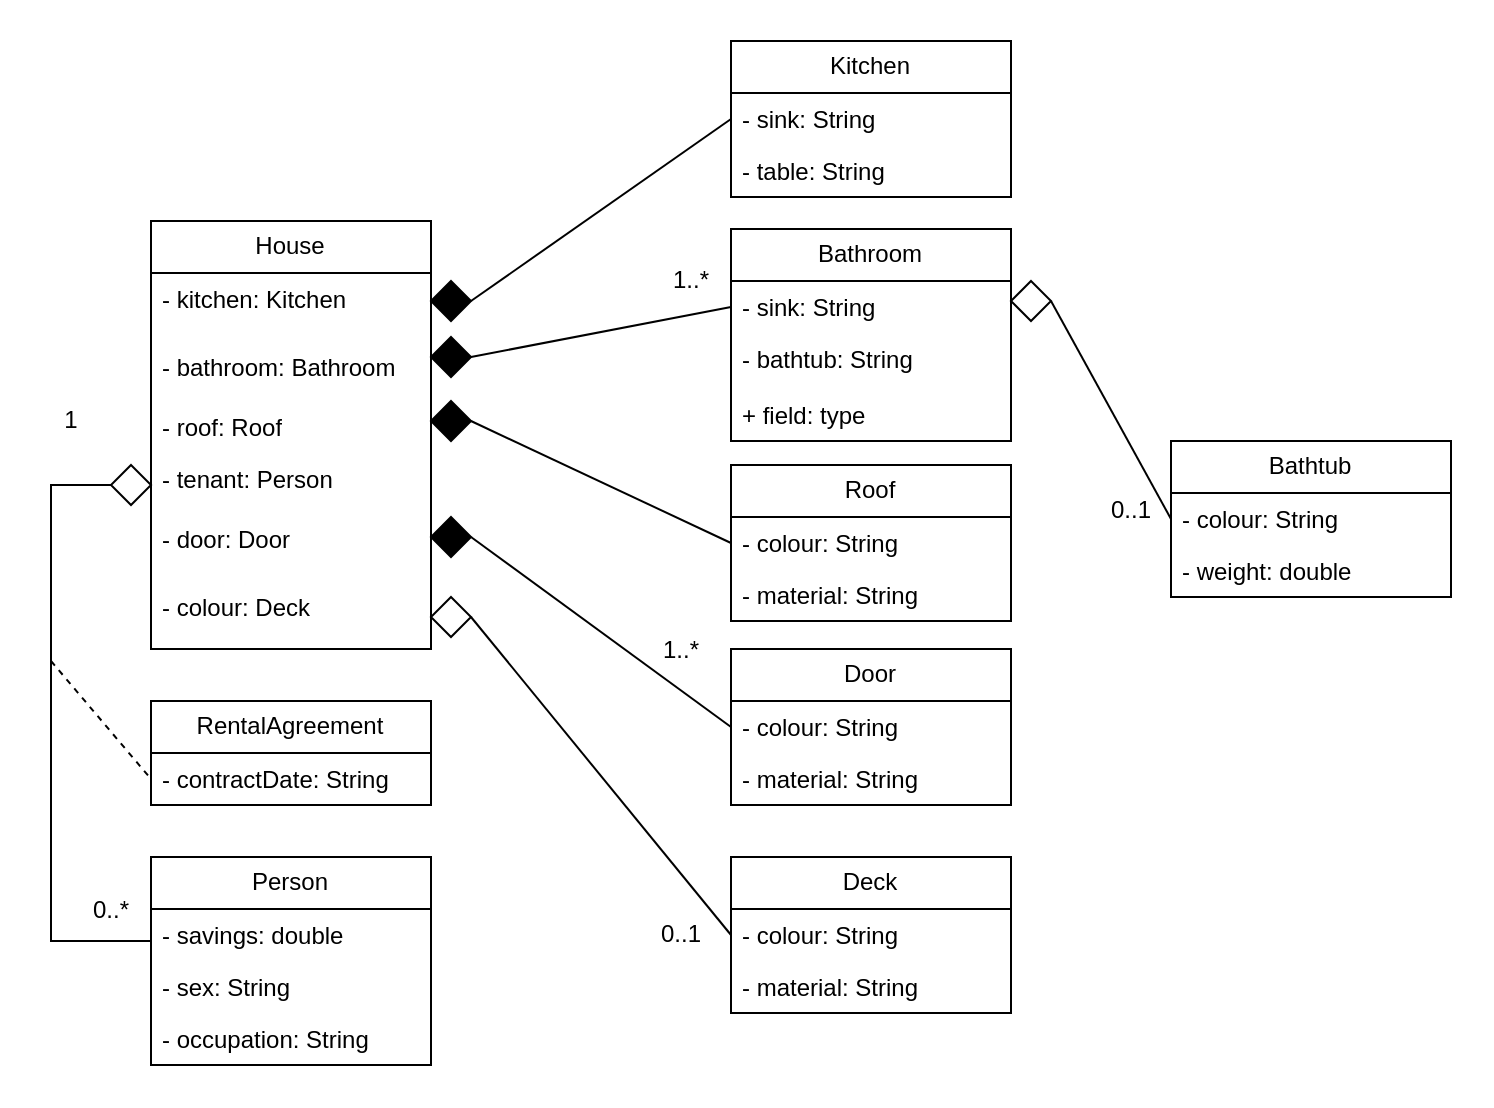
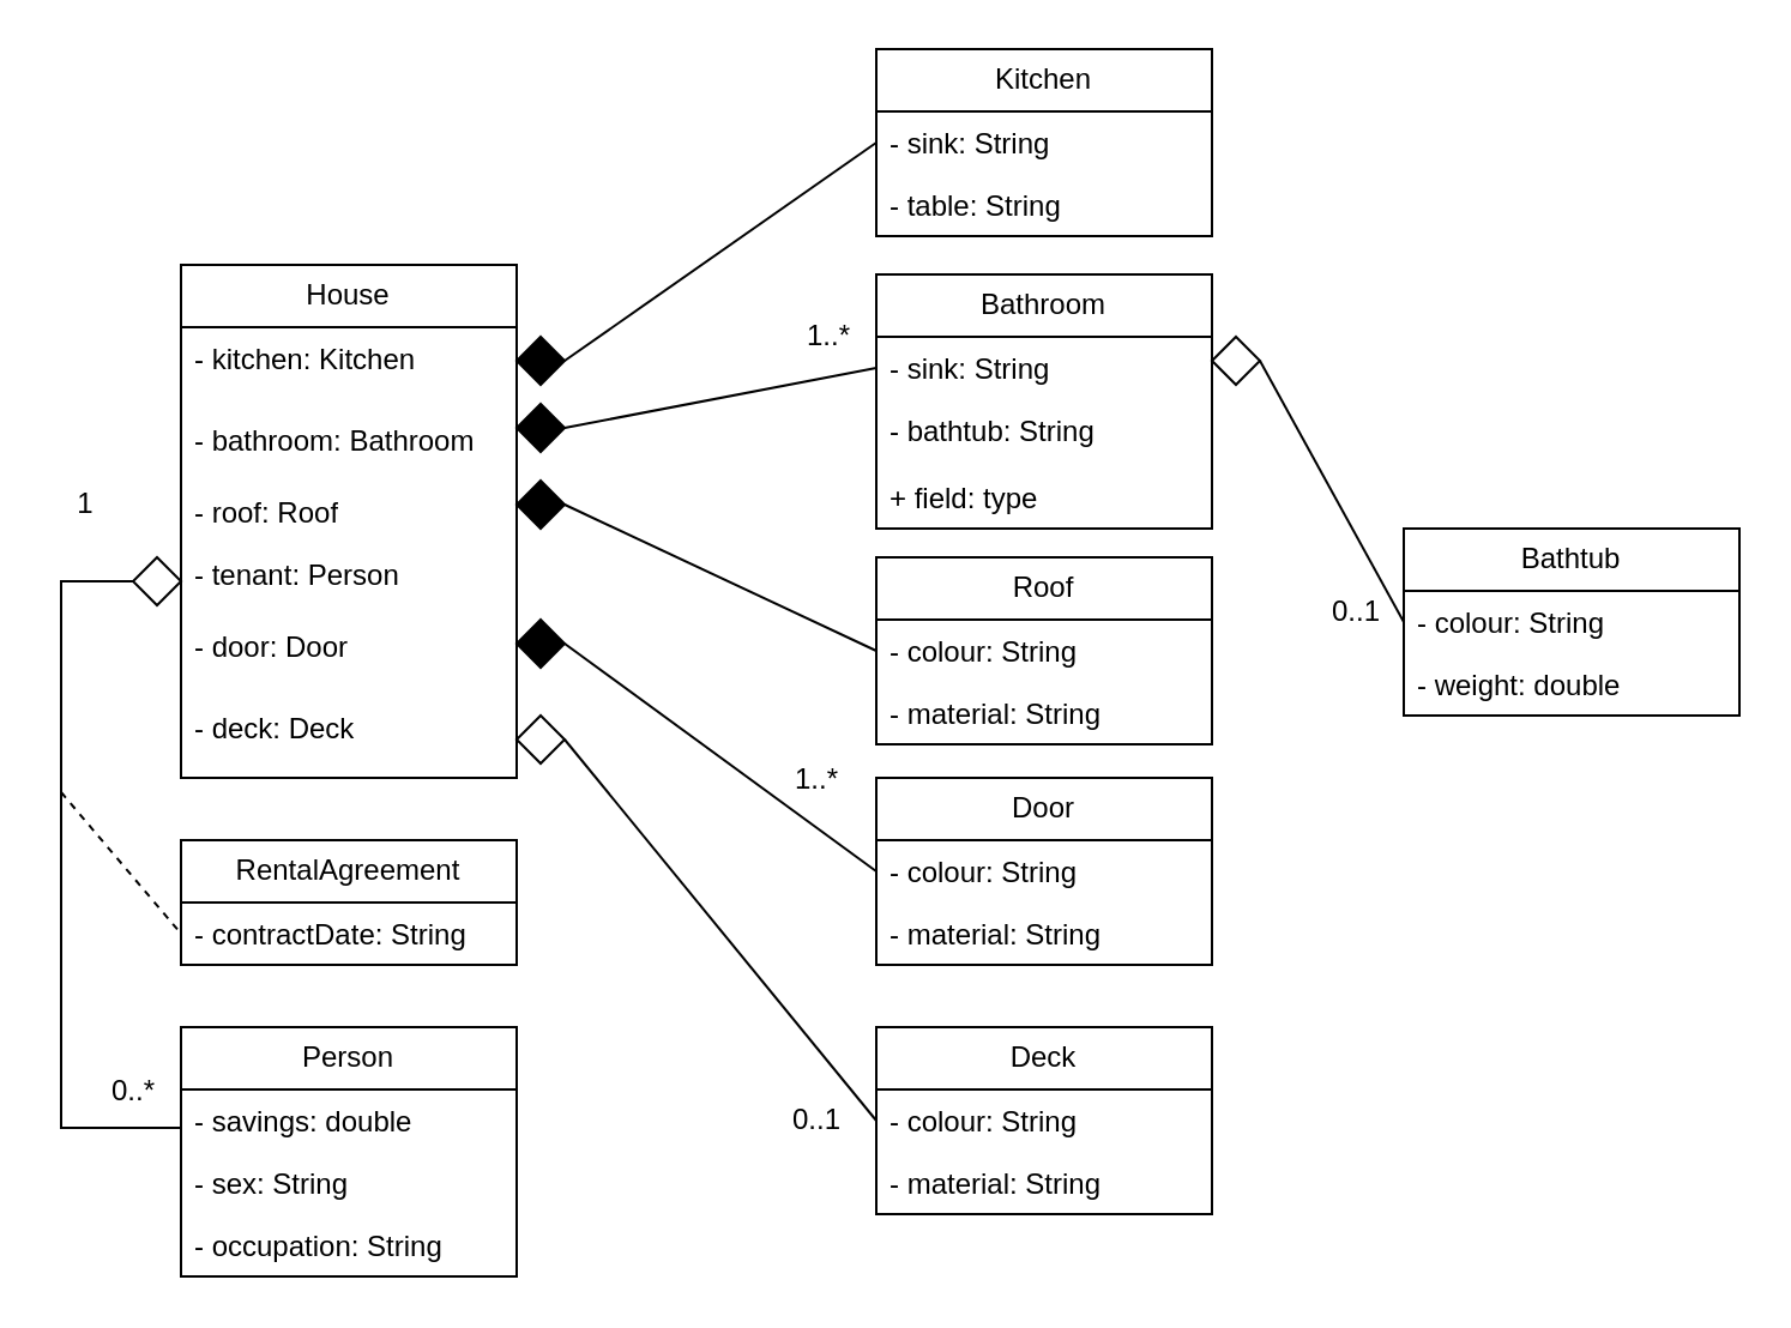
  <mxCell id="0" />
  <mxCell id="1" parent="0" />
  <mxCell id="2" value="House" style="swimlane;fontStyle=0;childLayout=stackLayout;horizontal=1;startSize=26;fillColor=none;horizontalStack=0;resizeParent=1;resizeParentMax=0;resizeLast=0;collapsible=1;marginBottom=0;whiteSpace=wrap;html=1;" vertex="1" parent="1"><mxGeometry x="75" y="110" width="140" height="214" as="geometry" /></mxCell>
  <mxCell id="3" value="- kitchen: Kitchen" style="text;strokeColor=none;fillColor=none;align=left;verticalAlign=top;spacingLeft=4;spacingRight=4;overflow=hidden;rotatable=0;points=[[0,0.5],[1,0.5]];portConstraint=eastwest;whiteSpace=wrap;html=1;" vertex="1" parent="2"><mxGeometry y="26" width="140" height="34" as="geometry" /></mxCell>
  <mxCell id="4" value="- bathroom: Bathroom" style="text;strokeColor=none;fillColor=none;align=left;verticalAlign=top;spacingLeft=4;spacingRight=4;overflow=hidden;rotatable=0;points=[[0,0.5],[1,0.5]];portConstraint=eastwest;whiteSpace=wrap;html=1;" vertex="1" parent="2"><mxGeometry y="60" width="140" height="30" as="geometry" /></mxCell>
  <mxCell id="5" value="- roof: Roof" style="text;strokeColor=none;fillColor=none;align=left;verticalAlign=top;spacingLeft=4;spacingRight=4;overflow=hidden;rotatable=0;points=[[0,0.5],[1,0.5]];portConstraint=eastwest;whiteSpace=wrap;html=1;" vertex="1" parent="2"><mxGeometry y="90" width="140" height="26" as="geometry" /></mxCell>
  <mxCell id="6" value="- tenant: Person" style="text;strokeColor=none;fillColor=none;align=left;verticalAlign=top;spacingLeft=4;spacingRight=4;overflow=hidden;rotatable=0;points=[[0,0.5],[1,0.5]];portConstraint=eastwest;whiteSpace=wrap;html=1;" vertex="1" parent="2"><mxGeometry y="116" width="140" height="30" as="geometry" /></mxCell>
  <mxCell id="7" value="- door: Door" style="text;strokeColor=none;fillColor=none;align=left;verticalAlign=top;spacingLeft=4;spacingRight=4;overflow=hidden;rotatable=0;points=[[0,0.5],[1,0.5]];portConstraint=eastwest;whiteSpace=wrap;html=1;" vertex="1" parent="2"><mxGeometry y="146" width="140" height="34" as="geometry" /></mxCell>
- <mxCell id="8" value="- colour: Deck" style="text;strokeColor=none;fillColor=none;align=left;verticalAlign=top;spacingLeft=4;spacingRight=4;overflow=hidden;rotatable=0;points=[[0,0.5],[1,0.5]];portConstraint=eastwest;whiteSpace=wrap;html=1;" vertex="1" parent="2"><mxGeometry y="180" width="140" height="34" as="geometry" /></mxCell>
+ <mxCell id="8" value="- deck: Deck" style="text;strokeColor=none;fillColor=none;align=left;verticalAlign=top;spacingLeft=4;spacingRight=4;overflow=hidden;rotatable=0;points=[[0,0.5],[1,0.5]];portConstraint=eastwest;whiteSpace=wrap;html=1;" vertex="1" parent="2"><mxGeometry y="180" width="140" height="34" as="geometry" /></mxCell>
  <mxCell id="9" value="Kitchen" style="swimlane;fontStyle=0;childLayout=stackLayout;horizontal=1;startSize=26;fillColor=none;horizontalStack=0;resizeParent=1;resizeParentMax=0;resizeLast=0;collapsible=1;marginBottom=0;whiteSpace=wrap;html=1;" vertex="1" parent="1"><mxGeometry x="365" y="20" width="140" height="78" as="geometry" /></mxCell>
  <mxCell id="10" value="- sink: String" style="text;strokeColor=none;fillColor=none;align=left;verticalAlign=top;spacingLeft=4;spacingRight=4;overflow=hidden;rotatable=0;points=[[0,0.5],[1,0.5]];portConstraint=eastwest;whiteSpace=wrap;html=1;" vertex="1" parent="9"><mxGeometry y="26" width="140" height="26" as="geometry" /></mxCell>
  <mxCell id="11" value="- table: String" style="text;strokeColor=none;fillColor=none;align=left;verticalAlign=top;spacingLeft=4;spacingRight=4;overflow=hidden;rotatable=0;points=[[0,0.5],[1,0.5]];portConstraint=eastwest;whiteSpace=wrap;html=1;" vertex="1" parent="9"><mxGeometry y="52" width="140" height="26" as="geometry" /></mxCell>
  <mxCell id="12" value="" style="rhombus;whiteSpace=wrap;html=1;fillColor=#000000;" vertex="1" parent="1"><mxGeometry x="215" y="140" width="20" height="20" as="geometry" /></mxCell>
  <mxCell id="13" value="" style="endArrow=none;html=1;rounded=0;entryX=1;entryY=0.5;entryDx=0;entryDy=0;exitX=0;exitY=0.5;exitDx=0;exitDy=0;" edge="1" parent="1" source="10" target="12"><mxGeometry width="50" height="50" relative="1" as="geometry"><mxPoint x="355" y="149" as="sourcePoint" /><mxPoint x="335" y="180" as="targetPoint" /></mxGeometry></mxCell>
  <mxCell id="14" value="Bathroom" style="swimlane;fontStyle=0;childLayout=stackLayout;horizontal=1;startSize=26;fillColor=none;horizontalStack=0;resizeParent=1;resizeParentMax=0;resizeLast=0;collapsible=1;marginBottom=0;whiteSpace=wrap;html=1;" vertex="1" parent="1"><mxGeometry x="365" y="114" width="140" height="106" as="geometry" /></mxCell>
  <mxCell id="15" value="- sink: String" style="text;strokeColor=none;fillColor=none;align=left;verticalAlign=top;spacingLeft=4;spacingRight=4;overflow=hidden;rotatable=0;points=[[0,0.5],[1,0.5]];portConstraint=eastwest;whiteSpace=wrap;html=1;" vertex="1" parent="14"><mxGeometry y="26" width="140" height="26" as="geometry" /></mxCell>
  <mxCell id="16" value="- bathtub: String" style="text;strokeColor=none;fillColor=none;align=left;verticalAlign=top;spacingLeft=4;spacingRight=4;overflow=hidden;rotatable=0;points=[[0,0.5],[1,0.5]];portConstraint=eastwest;whiteSpace=wrap;html=1;" vertex="1" parent="14"><mxGeometry y="52" width="140" height="28" as="geometry" /></mxCell>
  <mxCell id="17" value="+ field: type" style="text;strokeColor=none;fillColor=none;align=left;verticalAlign=top;spacingLeft=4;spacingRight=4;overflow=hidden;rotatable=0;points=[[0,0.5],[1,0.5]];portConstraint=eastwest;whiteSpace=wrap;html=1;" vertex="1" parent="14"><mxGeometry y="80" width="140" height="26" as="geometry" /></mxCell>
  <mxCell id="18" value="" style="rhombus;whiteSpace=wrap;html=1;fillColor=#000000;" vertex="1" parent="1"><mxGeometry x="215" y="168" width="20" height="20" as="geometry" /></mxCell>
  <mxCell id="19" value="" style="endArrow=none;html=1;rounded=0;entryX=1;entryY=0.5;entryDx=0;entryDy=0;exitX=0;exitY=0.5;exitDx=0;exitDy=0;" edge="1" parent="1" source="15" target="18"><mxGeometry width="50" height="50" relative="1" as="geometry"><mxPoint x="255" y="270" as="sourcePoint" /><mxPoint x="305" y="220" as="targetPoint" /></mxGeometry></mxCell>
  <mxCell id="20" value="1..*" style="text;html=1;align=center;verticalAlign=middle;resizable=0;points=[];autosize=1;strokeColor=none;fillColor=none;" vertex="1" parent="1"><mxGeometry x="325" y="125" width="40" height="30" as="geometry" /></mxCell>
  <mxCell id="21" value="Bathtub" style="swimlane;fontStyle=0;childLayout=stackLayout;horizontal=1;startSize=26;fillColor=none;horizontalStack=0;resizeParent=1;resizeParentMax=0;resizeLast=0;collapsible=1;marginBottom=0;whiteSpace=wrap;html=1;" vertex="1" parent="1"><mxGeometry x="585" y="220" width="140" height="78" as="geometry" /></mxCell>
  <mxCell id="22" value="- colour: String" style="text;strokeColor=none;fillColor=none;align=left;verticalAlign=top;spacingLeft=4;spacingRight=4;overflow=hidden;rotatable=0;points=[[0,0.5],[1,0.5]];portConstraint=eastwest;whiteSpace=wrap;html=1;" vertex="1" parent="21"><mxGeometry y="26" width="140" height="26" as="geometry" /></mxCell>
  <mxCell id="23" value="- weight: double" style="text;strokeColor=none;fillColor=none;align=left;verticalAlign=top;spacingLeft=4;spacingRight=4;overflow=hidden;rotatable=0;points=[[0,0.5],[1,0.5]];portConstraint=eastwest;whiteSpace=wrap;html=1;" vertex="1" parent="21"><mxGeometry y="52" width="140" height="26" as="geometry" /></mxCell>
  <mxCell id="24" value="" style="rhombus;whiteSpace=wrap;html=1;fillColor=none;" vertex="1" parent="1"><mxGeometry x="505" y="140" width="20" height="20" as="geometry" /></mxCell>
  <mxCell id="25" value="" style="endArrow=none;html=1;rounded=0;entryX=0;entryY=0.5;entryDx=0;entryDy=0;exitX=1;exitY=0.5;exitDx=0;exitDy=0;" edge="1" parent="1" source="24" target="22"><mxGeometry width="50" height="50" relative="1" as="geometry"><mxPoint x="575" y="430" as="sourcePoint" /><mxPoint x="625" y="380" as="targetPoint" /></mxGeometry></mxCell>
  <mxCell id="26" value="0..1" style="text;html=1;align=center;verticalAlign=middle;resizable=0;points=[];autosize=1;strokeColor=none;fillColor=none;" vertex="1" parent="1"><mxGeometry x="545" y="240" width="40" height="30" as="geometry" /></mxCell>
  <mxCell id="27" value="Roof" style="swimlane;fontStyle=0;childLayout=stackLayout;horizontal=1;startSize=26;fillColor=none;horizontalStack=0;resizeParent=1;resizeParentMax=0;resizeLast=0;collapsible=1;marginBottom=0;whiteSpace=wrap;html=1;" vertex="1" parent="1"><mxGeometry x="365" y="232" width="140" height="78" as="geometry" /></mxCell>
  <mxCell id="28" value="- colour: String" style="text;strokeColor=none;fillColor=none;align=left;verticalAlign=top;spacingLeft=4;spacingRight=4;overflow=hidden;rotatable=0;points=[[0,0.5],[1,0.5]];portConstraint=eastwest;whiteSpace=wrap;html=1;" vertex="1" parent="27"><mxGeometry y="26" width="140" height="26" as="geometry" /></mxCell>
  <mxCell id="29" value="- material: String" style="text;strokeColor=none;fillColor=none;align=left;verticalAlign=top;spacingLeft=4;spacingRight=4;overflow=hidden;rotatable=0;points=[[0,0.5],[1,0.5]];portConstraint=eastwest;whiteSpace=wrap;html=1;" vertex="1" parent="27"><mxGeometry y="52" width="140" height="26" as="geometry" /></mxCell>
  <mxCell id="30" value="" style="rhombus;whiteSpace=wrap;html=1;fillColor=#000000;" vertex="1" parent="1"><mxGeometry x="215" y="200" width="20" height="20" as="geometry" /></mxCell>
  <mxCell id="31" value="" style="endArrow=none;html=1;rounded=0;entryX=1;entryY=0.5;entryDx=0;entryDy=0;exitX=0;exitY=0.5;exitDx=0;exitDy=0;" edge="1" parent="1" source="28" target="30"><mxGeometry width="50" height="50" relative="1" as="geometry"><mxPoint x="225" y="320" as="sourcePoint" /><mxPoint x="275" y="270" as="targetPoint" /></mxGeometry></mxCell>
  <mxCell id="32" value="Person" style="swimlane;fontStyle=0;childLayout=stackLayout;horizontal=1;startSize=26;fillColor=none;horizontalStack=0;resizeParent=1;resizeParentMax=0;resizeLast=0;collapsible=1;marginBottom=0;whiteSpace=wrap;html=1;" vertex="1" parent="1"><mxGeometry x="75" y="428" width="140" height="104" as="geometry" /></mxCell>
  <mxCell id="33" value="- savings: double" style="text;strokeColor=none;fillColor=none;align=left;verticalAlign=top;spacingLeft=4;spacingRight=4;overflow=hidden;rotatable=0;points=[[0,0.5],[1,0.5]];portConstraint=eastwest;whiteSpace=wrap;html=1;" vertex="1" parent="32"><mxGeometry y="26" width="140" height="26" as="geometry" /></mxCell>
  <mxCell id="34" value="- sex: String" style="text;strokeColor=none;fillColor=none;align=left;verticalAlign=top;spacingLeft=4;spacingRight=4;overflow=hidden;rotatable=0;points=[[0,0.5],[1,0.5]];portConstraint=eastwest;whiteSpace=wrap;html=1;" vertex="1" parent="32"><mxGeometry y="52" width="140" height="26" as="geometry" /></mxCell>
  <mxCell id="35" value="- occupation: String" style="text;strokeColor=none;fillColor=none;align=left;verticalAlign=top;spacingLeft=4;spacingRight=4;overflow=hidden;rotatable=0;points=[[0,0.5],[1,0.5]];portConstraint=eastwest;whiteSpace=wrap;html=1;" vertex="1" parent="32"><mxGeometry y="78" width="140" height="26" as="geometry" /></mxCell>
  <mxCell id="36" value="" style="rhombus;whiteSpace=wrap;html=1;fillColor=none;" vertex="1" parent="1"><mxGeometry x="55" y="232" width="20" height="20" as="geometry" /></mxCell>
  <mxCell id="37" value="" style="endArrow=none;html=1;rounded=0;entryX=0;entryY=0.5;entryDx=0;entryDy=0;" edge="1" parent="1" target="36"><mxGeometry width="50" height="50" relative="1" as="geometry"><mxPoint x="75" y="470" as="sourcePoint" /><mxPoint x="55" y="260" as="targetPoint" /><Array as="points"><mxPoint x="25" y="470" /><mxPoint x="25" y="350" /><mxPoint x="25" y="242" /></Array></mxGeometry></mxCell>
  <mxCell id="38" value="0..*" style="text;html=1;align=center;verticalAlign=middle;resizable=0;points=[];autosize=1;strokeColor=none;fillColor=none;" vertex="1" parent="1"><mxGeometry x="35" y="440" width="40" height="30" as="geometry" /></mxCell>
  <mxCell id="39" value="1" style="text;html=1;align=center;verticalAlign=middle;resizable=0;points=[];autosize=1;strokeColor=none;fillColor=none;" vertex="1" parent="1"><mxGeometry x="20" y="195" width="30" height="30" as="geometry" /></mxCell>
  <mxCell id="40" value="RentalAgreement" style="swimlane;fontStyle=0;childLayout=stackLayout;horizontal=1;startSize=26;fillColor=none;horizontalStack=0;resizeParent=1;resizeParentMax=0;resizeLast=0;collapsible=1;marginBottom=0;whiteSpace=wrap;html=1;" vertex="1" parent="1"><mxGeometry x="75" y="350" width="140" height="52" as="geometry" /></mxCell>
  <mxCell id="41" value="- contractDate: String" style="text;strokeColor=none;fillColor=none;align=left;verticalAlign=top;spacingLeft=4;spacingRight=4;overflow=hidden;rotatable=0;points=[[0,0.5],[1,0.5]];portConstraint=eastwest;whiteSpace=wrap;html=1;" vertex="1" parent="40"><mxGeometry y="26" width="140" height="26" as="geometry" /></mxCell>
  <mxCell id="42" value="" style="endArrow=none;dashed=1;html=1;rounded=0;entryX=0;entryY=0.5;entryDx=0;entryDy=0;" edge="1" parent="1" target="41"><mxGeometry width="50" height="50" relative="1" as="geometry"><mxPoint x="25" y="330" as="sourcePoint" /><mxPoint x="-65" y="330" as="targetPoint" /></mxGeometry></mxCell>
  <mxCell id="43" value="" style="rhombus;whiteSpace=wrap;html=1;fillColor=#000000;" vertex="1" parent="1"><mxGeometry x="215" y="258" width="20" height="20" as="geometry" /></mxCell>
  <mxCell id="44" value="" style="rhombus;whiteSpace=wrap;html=1;fillColor=none;" vertex="1" parent="1"><mxGeometry x="215" y="298" width="20" height="20" as="geometry" /></mxCell>
  <mxCell id="45" value="" style="endArrow=none;html=1;rounded=0;entryX=1;entryY=0.5;entryDx=0;entryDy=0;exitX=0;exitY=0.5;exitDx=0;exitDy=0;" edge="1" parent="1" source="47" target="43"><mxGeometry width="50" height="50" relative="1" as="geometry"><mxPoint x="315" y="440" as="sourcePoint" /><mxPoint x="365" y="390" as="targetPoint" /></mxGeometry></mxCell>
  <mxCell id="46" value="Door" style="swimlane;fontStyle=0;childLayout=stackLayout;horizontal=1;startSize=26;fillColor=none;horizontalStack=0;resizeParent=1;resizeParentMax=0;resizeLast=0;collapsible=1;marginBottom=0;whiteSpace=wrap;html=1;" vertex="1" parent="1"><mxGeometry x="365" y="324" width="140" height="78" as="geometry" /></mxCell>
  <mxCell id="47" value="- colour: String" style="text;strokeColor=none;fillColor=none;align=left;verticalAlign=top;spacingLeft=4;spacingRight=4;overflow=hidden;rotatable=0;points=[[0,0.5],[1,0.5]];portConstraint=eastwest;whiteSpace=wrap;html=1;" vertex="1" parent="46"><mxGeometry y="26" width="140" height="26" as="geometry" /></mxCell>
  <mxCell id="48" value="- material: String" style="text;strokeColor=none;fillColor=none;align=left;verticalAlign=top;spacingLeft=4;spacingRight=4;overflow=hidden;rotatable=0;points=[[0,0.5],[1,0.5]];portConstraint=eastwest;whiteSpace=wrap;html=1;" vertex="1" parent="46"><mxGeometry y="52" width="140" height="26" as="geometry" /></mxCell>
  <mxCell id="49" value="1..*" style="text;html=1;align=center;verticalAlign=middle;resizable=0;points=[];autosize=1;strokeColor=none;fillColor=none;" vertex="1" parent="1"><mxGeometry x="320" y="310" width="40" height="30" as="geometry" /></mxCell>
  <mxCell id="50" value="Deck" style="swimlane;fontStyle=0;childLayout=stackLayout;horizontal=1;startSize=26;fillColor=none;horizontalStack=0;resizeParent=1;resizeParentMax=0;resizeLast=0;collapsible=1;marginBottom=0;whiteSpace=wrap;html=1;" vertex="1" parent="1"><mxGeometry x="365" y="428" width="140" height="78" as="geometry" /></mxCell>
  <mxCell id="51" value="- colour: String" style="text;strokeColor=none;fillColor=none;align=left;verticalAlign=top;spacingLeft=4;spacingRight=4;overflow=hidden;rotatable=0;points=[[0,0.5],[1,0.5]];portConstraint=eastwest;whiteSpace=wrap;html=1;" vertex="1" parent="50"><mxGeometry y="26" width="140" height="26" as="geometry" /></mxCell>
  <mxCell id="52" value="- material: String" style="text;strokeColor=none;fillColor=none;align=left;verticalAlign=top;spacingLeft=4;spacingRight=4;overflow=hidden;rotatable=0;points=[[0,0.5],[1,0.5]];portConstraint=eastwest;whiteSpace=wrap;html=1;" vertex="1" parent="50"><mxGeometry y="52" width="140" height="26" as="geometry" /></mxCell>
  <mxCell id="53" value="" style="endArrow=none;html=1;rounded=0;entryX=1;entryY=0.5;entryDx=0;entryDy=0;exitX=0;exitY=0.5;exitDx=0;exitDy=0;" edge="1" parent="1" source="50" target="44"><mxGeometry width="50" height="50" relative="1" as="geometry"><mxPoint x="135" y="400" as="sourcePoint" /><mxPoint x="185" y="350" as="targetPoint" /></mxGeometry></mxCell>
  <mxCell id="54" value="0..1" style="text;html=1;align=center;verticalAlign=middle;resizable=0;points=[];autosize=1;strokeColor=none;fillColor=none;" vertex="1" parent="1"><mxGeometry x="320" y="452" width="40" height="30" as="geometry" /></mxCell>
